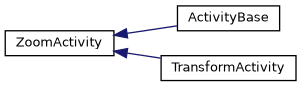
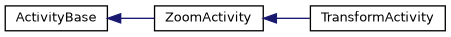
  digraph {
    rankdir=LR
    node [color=black fillcolor=white fontname=Helvetica fontsize=10 shape=record style=filled]
    edge [color=midnightblue dir=back fontname=Helvetica fontsize=10 labelfontname=Helvetica labelfontsize=10 style=solid]
    n1 [height=0.2 label=ActivityBase width=0.4]
    n2 [height=0.2 label=ZoomActivity width=0.4]
    n3 [height=0.2 label=TransformActivity width=0.4]
-   n2 -> n1
+   n1 -> n2
    n2 -> n3
  }
